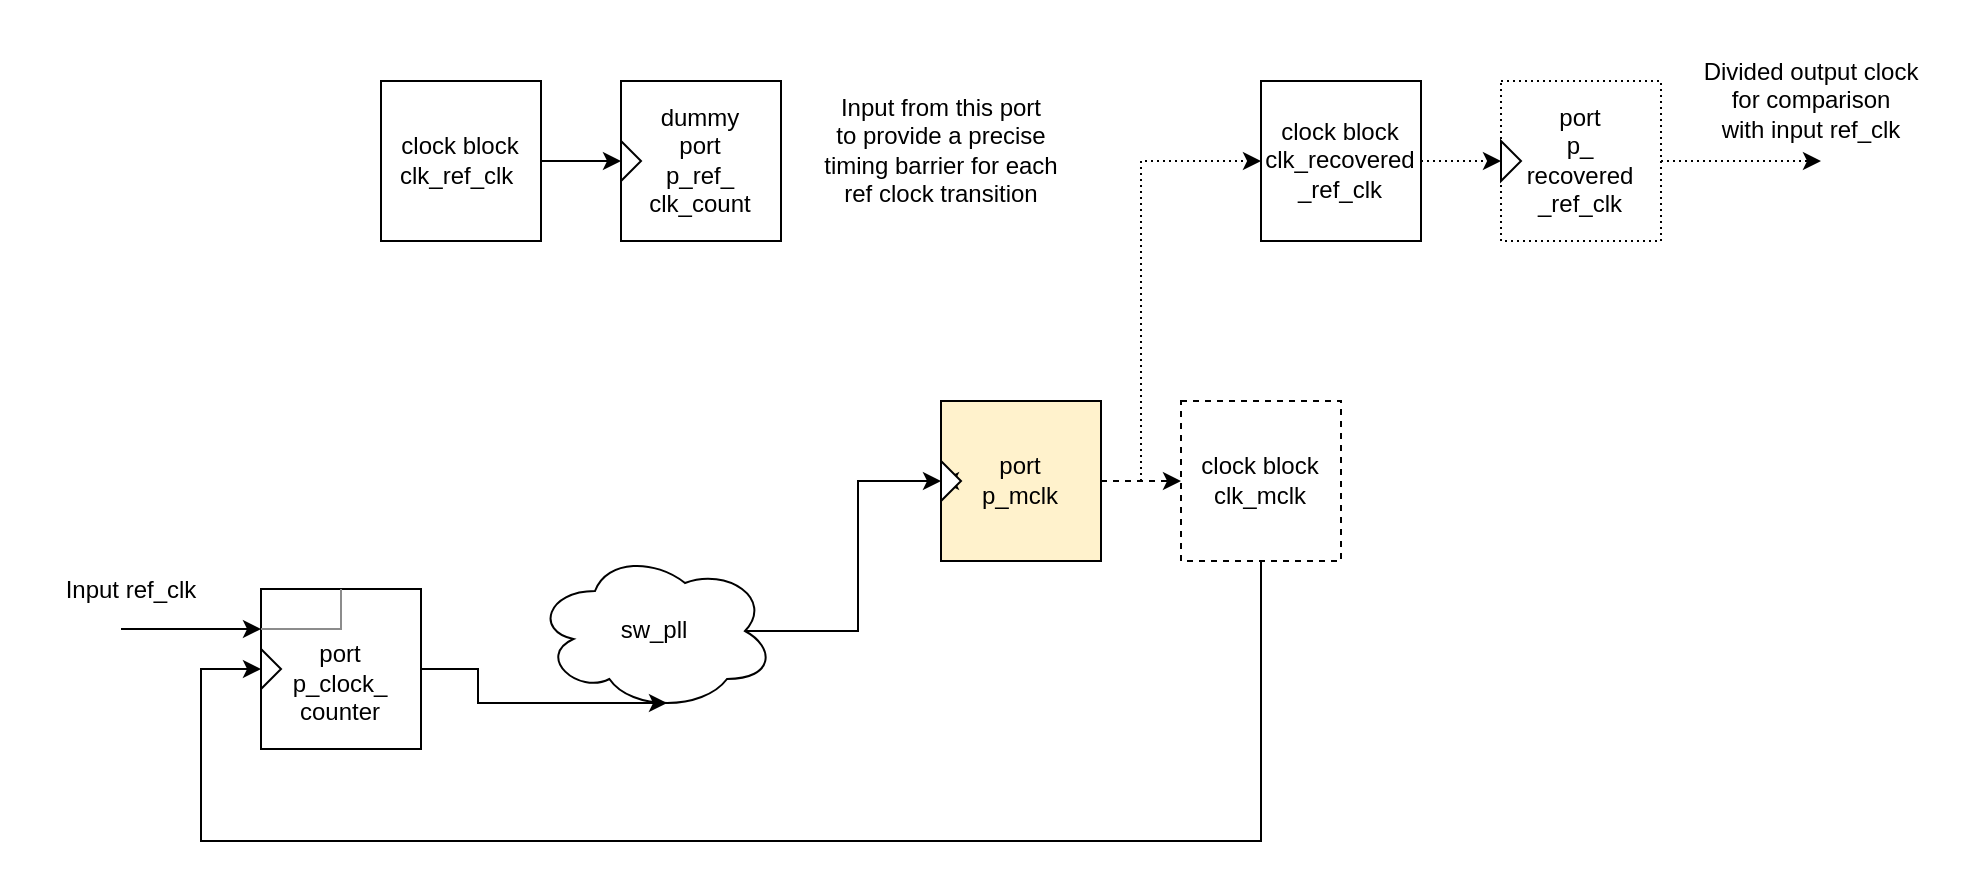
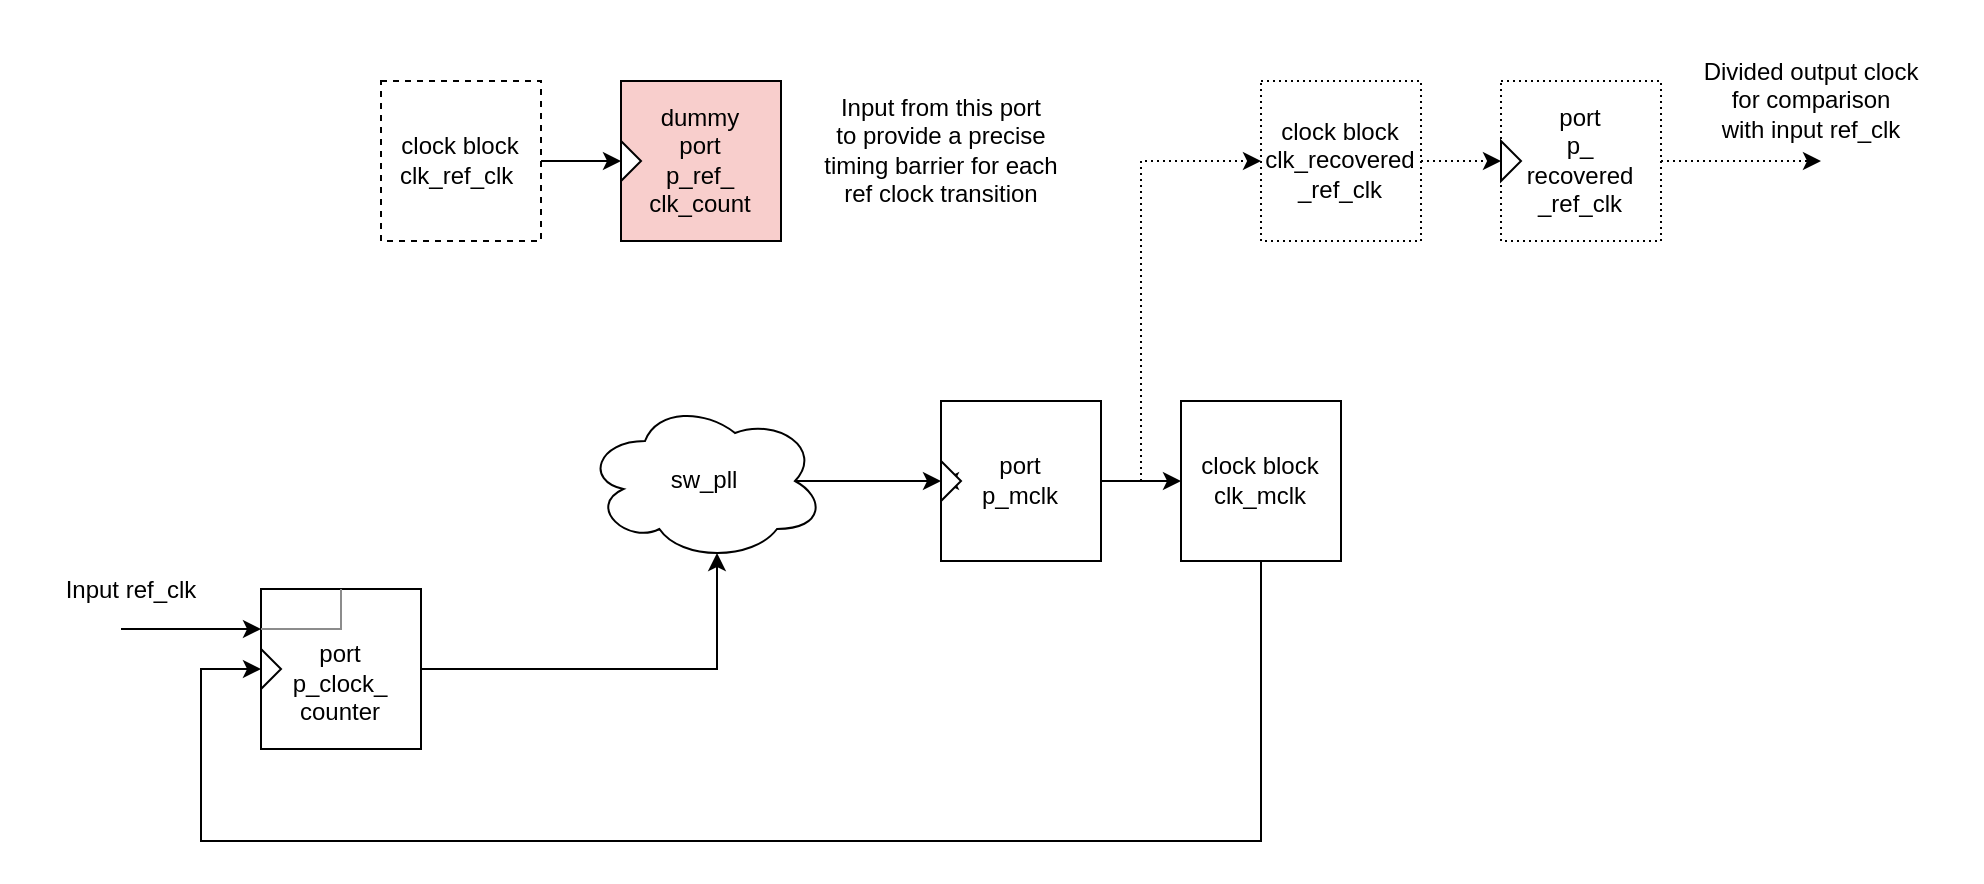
  <mxCell id="0" />
  <mxCell id="1" parent="0" />
- <mxCell id="2" style="edgeStyle=orthogonalEdgeStyle;rounded=0;orthogonalLoop=1;jettySize=auto;html=1;exitX=1;exitY=0.5;exitDx=0;exitDy=0;entryX=0;entryY=0.5;entryDx=0;entryDy=0;dashed=1;" parent="1" source="4" target="7" edge="1"><mxGeometry relative="1" as="geometry" /></mxCell>
+ <mxCell id="2" style="edgeStyle=orthogonalEdgeStyle;rounded=0;orthogonalLoop=1;jettySize=auto;html=1;exitX=1;exitY=0.5;exitDx=0;exitDy=0;entryX=0;entryY=0.5;entryDx=0;entryDy=0;" parent="1" source="4" target="7" edge="1"><mxGeometry relative="1" as="geometry" /></mxCell>
  <mxCell id="3" style="edgeStyle=orthogonalEdgeStyle;rounded=0;orthogonalLoop=1;jettySize=auto;html=1;entryX=0;entryY=0.5;entryDx=0;entryDy=0;dashed=1;dashPattern=1 2;" parent="1" target="13" edge="1"><mxGeometry relative="1" as="geometry"><mxPoint x="570" y="240" as="sourcePoint" /><Array as="points"><mxPoint x="570" y="80" /></Array></mxGeometry></mxCell>
- <mxCell id="4" value="port&lt;br&gt;p_mclk" style="whiteSpace=wrap;html=1;aspect=fixed;fillColor=#fff2cc;" parent="1" vertex="1"><mxGeometry x="470" y="200" width="80" height="80" as="geometry" /></mxCell>
+ <mxCell id="4" value="port&lt;br&gt;p_mclk" style="whiteSpace=wrap;html=1;aspect=fixed;" parent="1" vertex="1"><mxGeometry x="470" y="200" width="80" height="80" as="geometry" /></mxCell>
  <mxCell id="5" value="" style="edgeStyle=orthogonalEdgeStyle;rounded=0;orthogonalLoop=1;jettySize=auto;html=1;exitX=0.875;exitY=0.5;exitDx=0;exitDy=0;entryX=0;entryY=0.5;entryDx=0;entryDy=0;exitPerimeter=0;" parent="1" source="23" target="4" edge="1"><mxGeometry relative="1" as="geometry"><mxPoint x="380" y="240" as="sourcePoint" /><mxPoint as="offset" /></mxGeometry></mxCell>
  <mxCell id="6" style="edgeStyle=orthogonalEdgeStyle;rounded=0;orthogonalLoop=1;jettySize=auto;html=1;entryX=0;entryY=0.5;entryDx=0;entryDy=0;" edge="1" parent="1" source="7" target="26"><mxGeometry relative="1" as="geometry"><Array as="points"><mxPoint x="630" y="420" /><mxPoint x="100" y="420" /><mxPoint x="100" y="334" /></Array></mxGeometry></mxCell>
- <mxCell id="7" value="clock block&lt;br&gt;clk_mclk" style="whiteSpace=wrap;html=1;aspect=fixed;dashed=1;" parent="1" vertex="1"><mxGeometry x="590" y="200" width="80" height="80" as="geometry" /></mxCell>
- <mxCell id="8" value="dummy&lt;br&gt;port&lt;br&gt;p_ref_&lt;br&gt;clk_count" style="whiteSpace=wrap;html=1;aspect=fixed;" parent="1" vertex="1"><mxGeometry x="310" y="40" width="80" height="80" as="geometry" /></mxCell>
+ <mxCell id="7" value="clock block&lt;br&gt;clk_mclk" style="whiteSpace=wrap;html=1;aspect=fixed;" parent="1" vertex="1"><mxGeometry x="590" y="200" width="80" height="80" as="geometry" /></mxCell>
+ <mxCell id="8" value="dummy&lt;br&gt;port&lt;br&gt;p_ref_&lt;br&gt;clk_count" style="whiteSpace=wrap;html=1;aspect=fixed;fillColor=#f8cecc;" parent="1" vertex="1"><mxGeometry x="310" y="40" width="80" height="80" as="geometry" /></mxCell>
  <mxCell id="9" value="" style="endArrow=classic;html=1;rounded=0;entryX=0;entryY=0.25;entryDx=0;entryDy=0;" parent="1" target="25" edge="1"><mxGeometry width="50" height="50" relative="1" as="geometry"><mxPoint x="60" y="314" as="sourcePoint" /><mxPoint x="180" y="240" as="targetPoint" /></mxGeometry></mxCell>
  <mxCell id="10" style="edgeStyle=orthogonalEdgeStyle;rounded=0;orthogonalLoop=1;jettySize=auto;html=1;exitX=1;exitY=0.5;exitDx=0;exitDy=0;entryX=0;entryY=0.5;entryDx=0;entryDy=0;" parent="1" source="11" target="8" edge="1"><mxGeometry relative="1" as="geometry" /></mxCell>
- <mxCell id="11" value="clock block&lt;br&gt;clk_ref_clk&amp;nbsp;" style="whiteSpace=wrap;html=1;aspect=fixed;" parent="1" vertex="1"><mxGeometry x="190" y="40" width="80" height="80" as="geometry" /></mxCell>
+ <mxCell id="11" value="clock block&lt;br&gt;clk_ref_clk&amp;nbsp;" style="whiteSpace=wrap;html=1;aspect=fixed;dashed=1;" parent="1" vertex="1"><mxGeometry x="190" y="40" width="80" height="80" as="geometry" /></mxCell>
  <mxCell id="12" style="edgeStyle=orthogonalEdgeStyle;rounded=0;orthogonalLoop=1;jettySize=auto;html=1;exitX=1;exitY=0.5;exitDx=0;exitDy=0;entryX=0;entryY=0.5;entryDx=0;entryDy=0;dashed=1;dashPattern=1 2;" parent="1" source="13" target="15" edge="1"><mxGeometry relative="1" as="geometry" /></mxCell>
- <mxCell id="13" value="clock block&lt;br&gt;clk_recovered&lt;br&gt;_ref_clk" style="whiteSpace=wrap;html=1;aspect=fixed;dashed=0;dashPattern=1 2;" parent="1" vertex="1"><mxGeometry x="630" y="40" width="80" height="80" as="geometry" /></mxCell>
+ <mxCell id="13" value="clock block&lt;br&gt;clk_recovered&lt;br&gt;_ref_clk" style="whiteSpace=wrap;html=1;aspect=fixed;dashed=1;dashPattern=1 2;" parent="1" vertex="1"><mxGeometry x="630" y="40" width="80" height="80" as="geometry" /></mxCell>
  <mxCell id="14" style="edgeStyle=orthogonalEdgeStyle;rounded=0;orthogonalLoop=1;jettySize=auto;html=1;exitX=1;exitY=0.5;exitDx=0;exitDy=0;dashed=1;dashPattern=1 2;" parent="1" source="15" edge="1"><mxGeometry relative="1" as="geometry"><mxPoint x="910" y="80" as="targetPoint" /></mxGeometry></mxCell>
  <mxCell id="15" value="port&lt;br&gt;p_&lt;br&gt;recovered&lt;br&gt;_ref_clk" style="whiteSpace=wrap;html=1;aspect=fixed;dashed=1;dashPattern=1 2;" parent="1" vertex="1"><mxGeometry x="750" y="40" width="80" height="80" as="geometry" /></mxCell>
  <mxCell id="16" value="Divided output clock&lt;br&gt;for comparison&lt;br&gt;with input ref_clk" style="text;html=1;align=center;verticalAlign=middle;resizable=0;points=[];autosize=1;strokeColor=none;fillColor=none;" parent="1" vertex="1"><mxGeometry x="840" y="20" width="130" height="60" as="geometry" /></mxCell>
- <mxCell id="17" value="sw_pll" style="ellipse;shape=cloud;whiteSpace=wrap;html=1;" parent="1" vertex="1"><mxGeometry x="267" y="275" width="120" height="80" as="geometry" /></mxCell>
+ <mxCell id="17" value="sw_pll" style="ellipse;shape=cloud;whiteSpace=wrap;html=1;" parent="1" vertex="1"><mxGeometry x="292" y="200" width="120" height="80" as="geometry" /></mxCell>
  <mxCell id="18" value="Input ref_clk" style="text;html=1;align=center;verticalAlign=middle;resizable=0;points=[];autosize=1;strokeColor=none;fillColor=none;" parent="1" vertex="1"><mxGeometry x="20" y="280" width="90" height="30" as="geometry" /></mxCell>
  <mxCell id="19" value="Input from this port&lt;br&gt;to provide a precise&lt;br&gt;timing barrier for each&lt;br&gt;ref clock transition" style="text;html=1;align=center;verticalAlign=middle;resizable=0;points=[];autosize=1;strokeColor=none;fillColor=none;" parent="1" vertex="1"><mxGeometry x="400" y="40" width="140" height="70" as="geometry" /></mxCell>
  <mxCell id="20" value="" style="triangle;whiteSpace=wrap;html=1;" parent="1" vertex="1"><mxGeometry x="310" y="70" width="10" height="20" as="geometry" /></mxCell>
  <mxCell id="21" value="" style="triangle;whiteSpace=wrap;html=1;" parent="1" vertex="1"><mxGeometry x="750" y="70" width="10" height="20" as="geometry" /></mxCell>
  <mxCell id="22" value="" style="edgeStyle=orthogonalEdgeStyle;rounded=0;orthogonalLoop=1;jettySize=auto;html=1;exitX=0.875;exitY=0.5;exitDx=0;exitDy=0;entryX=0;entryY=0.5;entryDx=0;entryDy=0;exitPerimeter=0;" parent="1" source="17" target="23" edge="1"><mxGeometry relative="1" as="geometry"><mxPoint x="397" y="240" as="sourcePoint" /><mxPoint x="470" y="240" as="targetPoint" /><mxPoint as="offset" /></mxGeometry></mxCell>
  <mxCell id="23" value="" style="triangle;whiteSpace=wrap;html=1;" parent="1" vertex="1"><mxGeometry x="470" y="230" width="10" height="20" as="geometry" /></mxCell>
  <mxCell id="24" style="edgeStyle=orthogonalEdgeStyle;rounded=0;orthogonalLoop=1;jettySize=auto;html=1;exitX=1;exitY=0.5;exitDx=0;exitDy=0;entryX=0.55;entryY=0.95;entryDx=0;entryDy=0;entryPerimeter=0;" edge="1" parent="1" source="25" target="17"><mxGeometry relative="1" as="geometry" /></mxCell>
  <mxCell id="25" value="&lt;br&gt;port&lt;br&gt;p_clock_&lt;br&gt;counter" style="whiteSpace=wrap;html=1;aspect=fixed;" vertex="1" parent="1"><mxGeometry x="130" y="294" width="80" height="80" as="geometry" /></mxCell>
  <mxCell id="26" value="" style="triangle;whiteSpace=wrap;html=1;" vertex="1" parent="1"><mxGeometry x="130" y="324" width="10" height="20" as="geometry" /></mxCell>
  <mxCell id="27" style="edgeStyle=orthogonalEdgeStyle;rounded=0;orthogonalLoop=1;jettySize=auto;html=1;exitX=0.5;exitY=0;exitDx=0;exitDy=0;entryX=0;entryY=0.25;entryDx=0;entryDy=0;endArrow=none;endFill=0;strokeColor=#8c8c8c;" edge="1" parent="1" source="25" target="25"><mxGeometry relative="1" as="geometry"><Array as="points"><mxPoint x="170" y="314" /></Array></mxGeometry></mxCell>
